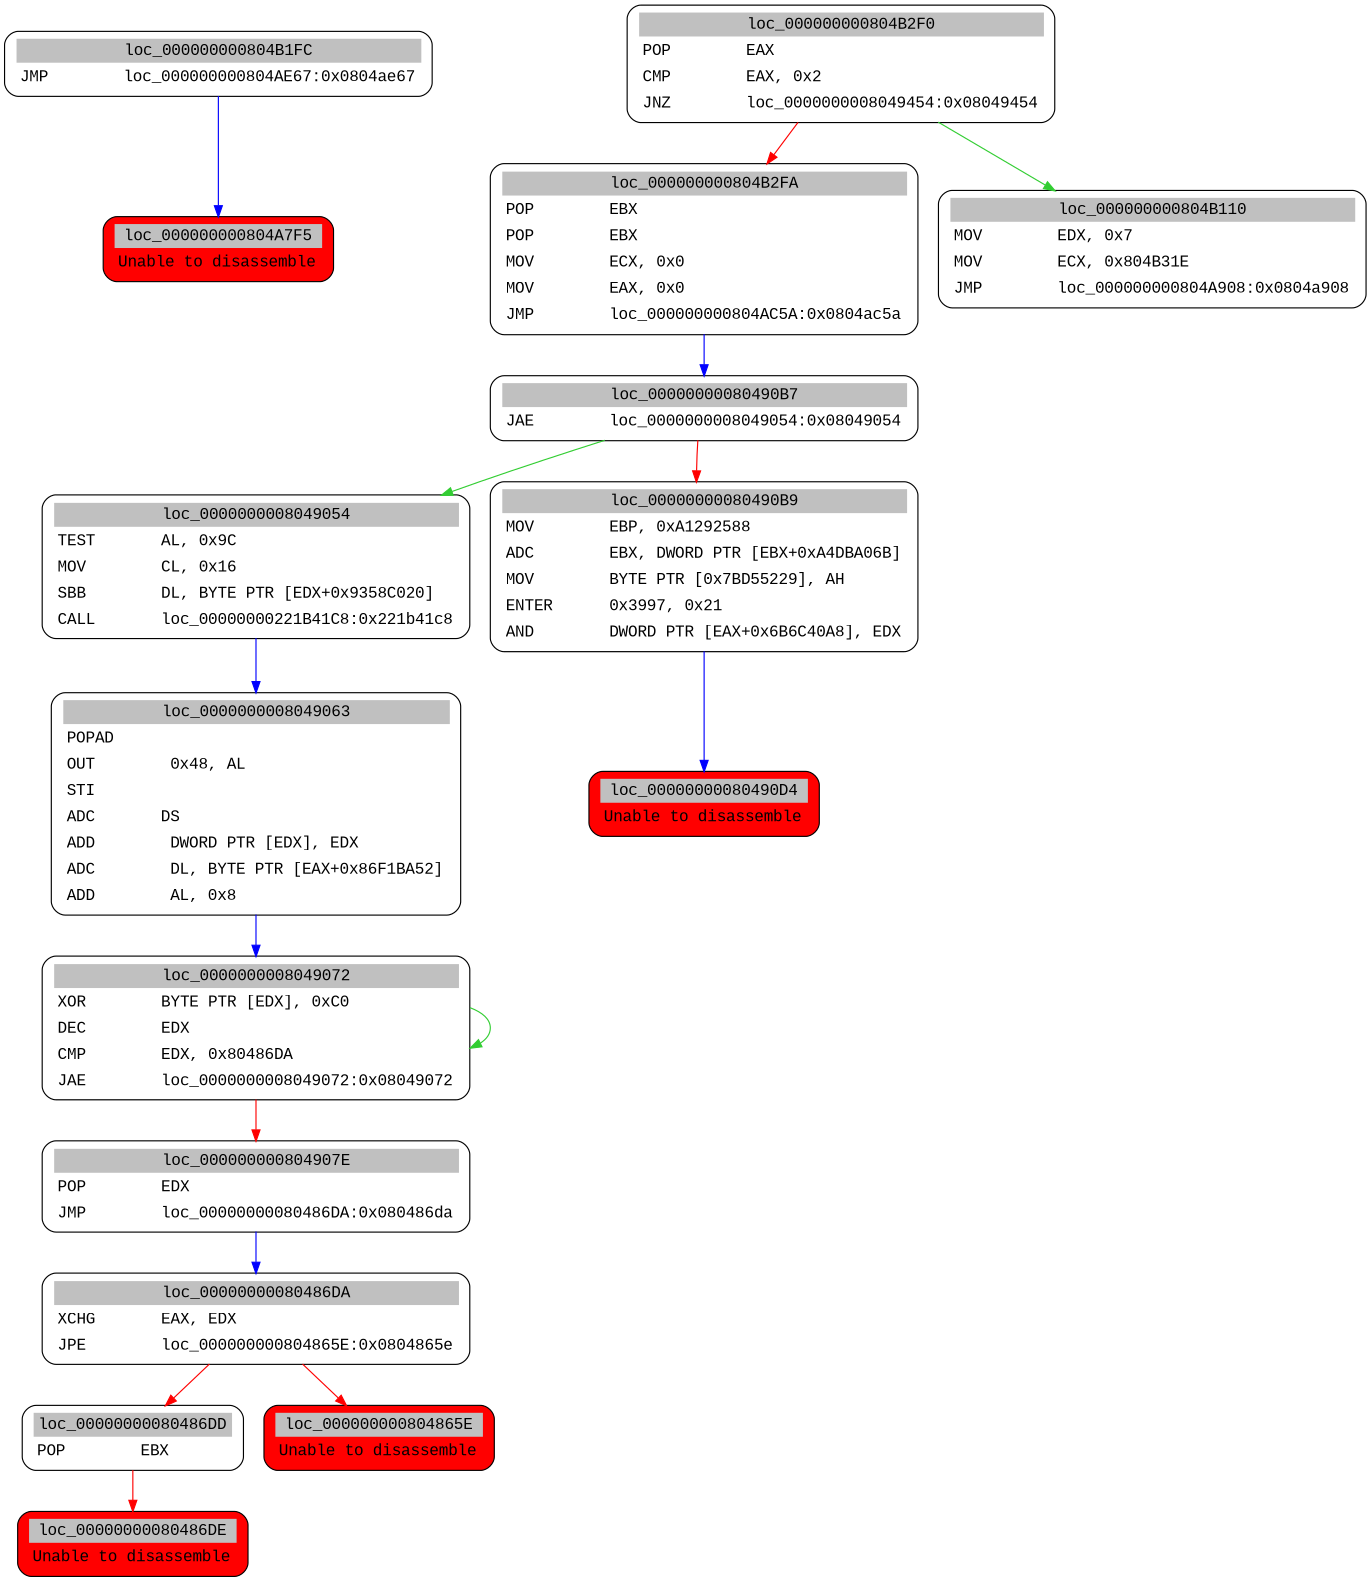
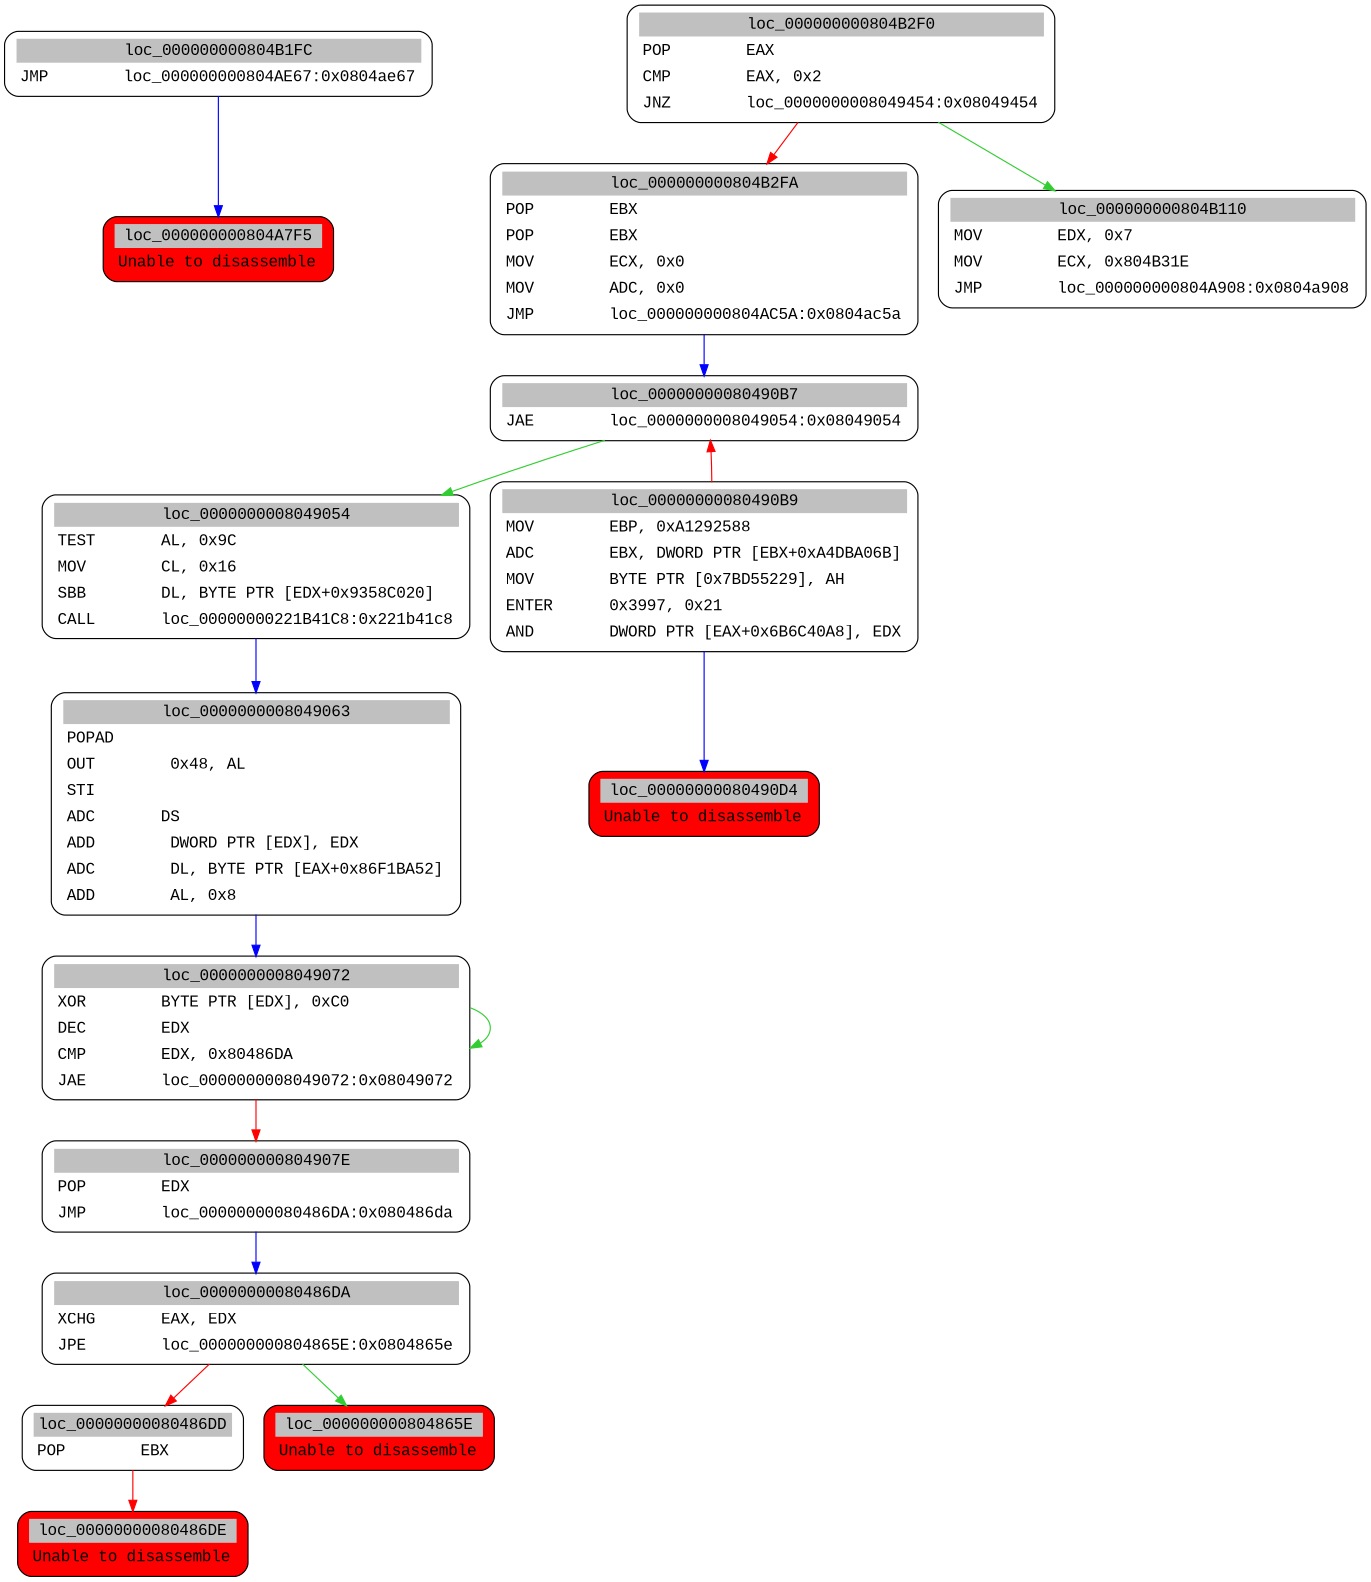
  digraph {
    node [fontname="Courier New" shape=Mrecord]
    edge [color=blue]
    n1 [label=<<table border="0" cellborder="0" cellpadding="3"><tr><td colspan="2" align="center" bgcolor="grey">loc_000000000804B1FC</td></tr><tr><td align="left">JMP        loc_000000000804AE67:0x0804ae67</td></tr></table>>]
    n2 [fillcolor=red label=<<table border="0" cellborder="0" cellpadding="3"><tr><td colspan="2" align="center" bgcolor="grey">loc_000000000804A7F5</td></tr><tr><td align="left">Unable to disassemble</td></tr></table>> style=filled]
    n3 [label=<<table border="0" cellborder="0" cellpadding="3"><tr><td colspan="2" align="center" bgcolor="grey">loc_00000000080486DD</td></tr><tr><td align="left">POP        EBX</td></tr></table>>]
    n4 [fillcolor=red label=<<table border="0" cellborder="0" cellpadding="3"><tr><td colspan="2" align="center" bgcolor="grey">loc_00000000080486DE</td></tr><tr><td align="left">Unable to disassemble</td></tr></table>> style=filled]
    n5 [label=<<table border="0" cellborder="0" cellpadding="3"><tr><td colspan="2" align="center" bgcolor="grey">loc_000000000804907E</td></tr><tr><td align="left">POP        EDX</td></tr><tr><td align="left">JMP        loc_00000000080486DA:0x080486da</td></tr></table>>]
    n6 [label=<<table border="0" cellborder="0" cellpadding="3"><tr><td colspan="2" align="center" bgcolor="grey">loc_00000000080486DA</td></tr><tr><td align="left">XCHG       EAX, EDX</td></tr><tr><td align="left">JPE        loc_000000000804865E:0x0804865e</td></tr></table>>]
    n7 [fillcolor=red label=<<table border="0" cellborder="0" cellpadding="3"><tr><td colspan="2" align="center" bgcolor="grey">loc_000000000804865E</td></tr><tr><td align="left">Unable to disassemble</td></tr></table>> style=filled]
-   n8 [label=<<table border="0" cellborder="0" cellpadding="3"><tr><td colspan="2" align="center" bgcolor="grey">loc_000000000804B2FA</td></tr><tr><td align="left">POP        EBX</td></tr><tr><td align="left">POP        EBX</td></tr><tr><td align="left">MOV        ECX, 0x0</td></tr><tr><td align="left">MOV        EAX, 0x0</td></tr><tr><td align="left">JMP        loc_000000000804AC5A:0x0804ac5a</td></tr></table>>]
+   n8 [label=<<table border="0" cellborder="0" cellpadding="3"><tr><td colspan="2" align="center" bgcolor="grey">loc_000000000804B2FA</td></tr><tr><td align="left">POP        EBX</td></tr><tr><td align="left">POP        EBX</td></tr><tr><td align="left">MOV        ECX, 0x0</td></tr><tr><td align="left">MOV        ADC, 0x0</td></tr><tr><td align="left">JMP        loc_000000000804AC5A:0x0804ac5a</td></tr></table>>]
    n9 [label=<<table border="0" cellborder="0" cellpadding="3"><tr><td colspan="2" align="center" bgcolor="grey">loc_00000000080490B7</td></tr><tr><td align="left">JAE        loc_0000000008049054:0x08049054</td></tr></table>>]
    n10 [label=<<table border="0" cellborder="0" cellpadding="3"><tr><td colspan="2" align="center" bgcolor="grey">loc_0000000008049054</td></tr><tr><td align="left">TEST       AL, 0x9C</td></tr><tr><td align="left">MOV        CL, 0x16</td></tr><tr><td align="left">SBB        DL, BYTE PTR [EDX+0x9358C020]</td></tr><tr><td align="left">CALL       loc_00000000221B41C8:0x221b41c8</td></tr></table>>]
    n11 [label=<<table border="0" cellborder="0" cellpadding="3"><tr><td colspan="2" align="center" bgcolor="grey">loc_00000000080490B9</td></tr><tr><td align="left">MOV        EBP, 0xA1292588</td></tr><tr><td align="left">ADC        EBX, DWORD PTR [EBX+0xA4DBA06B]</td></tr><tr><td align="left">MOV        BYTE PTR [0x7BD55229], AH</td></tr><tr><td align="left">ENTER      0x3997, 0x21</td></tr><tr><td align="left">AND        DWORD PTR [EAX+0x6B6C40A8], EDX</td></tr></table>>]
    n12 [label=<<table border="0" cellborder="0" cellpadding="3"><tr><td colspan="2" align="center" bgcolor="grey">loc_0000000008049063</td></tr><tr><td align="left">POPAD      </td></tr><tr><td align="left">OUT        0x48, AL</td></tr><tr><td align="left">STI        </td></tr><tr><td align="left">ADC       DS</td></tr><tr><td align="left">ADD        DWORD PTR [EDX], EDX</td></tr><tr><td align="left">ADC        DL, BYTE PTR [EAX+0x86F1BA52]</td></tr><tr><td align="left">ADD        AL, 0x8</td></tr></table>>]
    n13 [label=<<table border="0" cellborder="0" cellpadding="3"><tr><td colspan="2" align="center" bgcolor="grey">loc_0000000008049072</td></tr><tr><td align="left">XOR        BYTE PTR [EDX], 0xC0</td></tr><tr><td align="left">DEC        EDX</td></tr><tr><td align="left">CMP        EDX, 0x80486DA</td></tr><tr><td align="left">JAE        loc_0000000008049072:0x08049072</td></tr></table>>]
    n14 [fillcolor=red label=<<table border="0" cellborder="0" cellpadding="3"><tr><td colspan="2" align="center" bgcolor="grey">loc_00000000080490D4</td></tr><tr><td align="left">Unable to disassemble</td></tr></table>> style=filled]
    n15 [label=<<table border="0" cellborder="0" cellpadding="3"><tr><td colspan="2" align="center" bgcolor="grey">loc_000000000804B2F0</td></tr><tr><td align="left">POP        EAX</td></tr><tr><td align="left">CMP        EAX, 0x2</td></tr><tr><td align="left">JNZ        loc_0000000008049454:0x08049454</td></tr></table>>]
    n16 [label=<<table border="0" cellborder="0" cellpadding="3"><tr><td colspan="2" align="center" bgcolor="grey">loc_000000000804B110</td></tr><tr><td align="left">MOV        EDX, 0x7</td></tr><tr><td align="left">MOV        ECX, 0x804B31E</td></tr><tr><td align="left">JMP        loc_000000000804A908:0x0804a908</td></tr></table>>]
    n1 -> n2
    n3 -> n4 [color=red]
    n5 -> n6
    n6 -> n3 [color=red]
-   n6 -> n7 [color=red]
+   n6 -> n7 [color=limegreen]
    n8 -> n9
    n9 -> n10 [color=limegreen]
-   n9 -> n11 [color=red]
+   n11 -> n9 [color=red]
    n10 -> n12
    n11 -> n14
    n12 -> n13
    n13 -> n5 [color=red]
    n13 -> n13 [color=limegreen]
    n15 -> n8 [color=red]
    n15 -> n16 [color=limegreen]
  }
